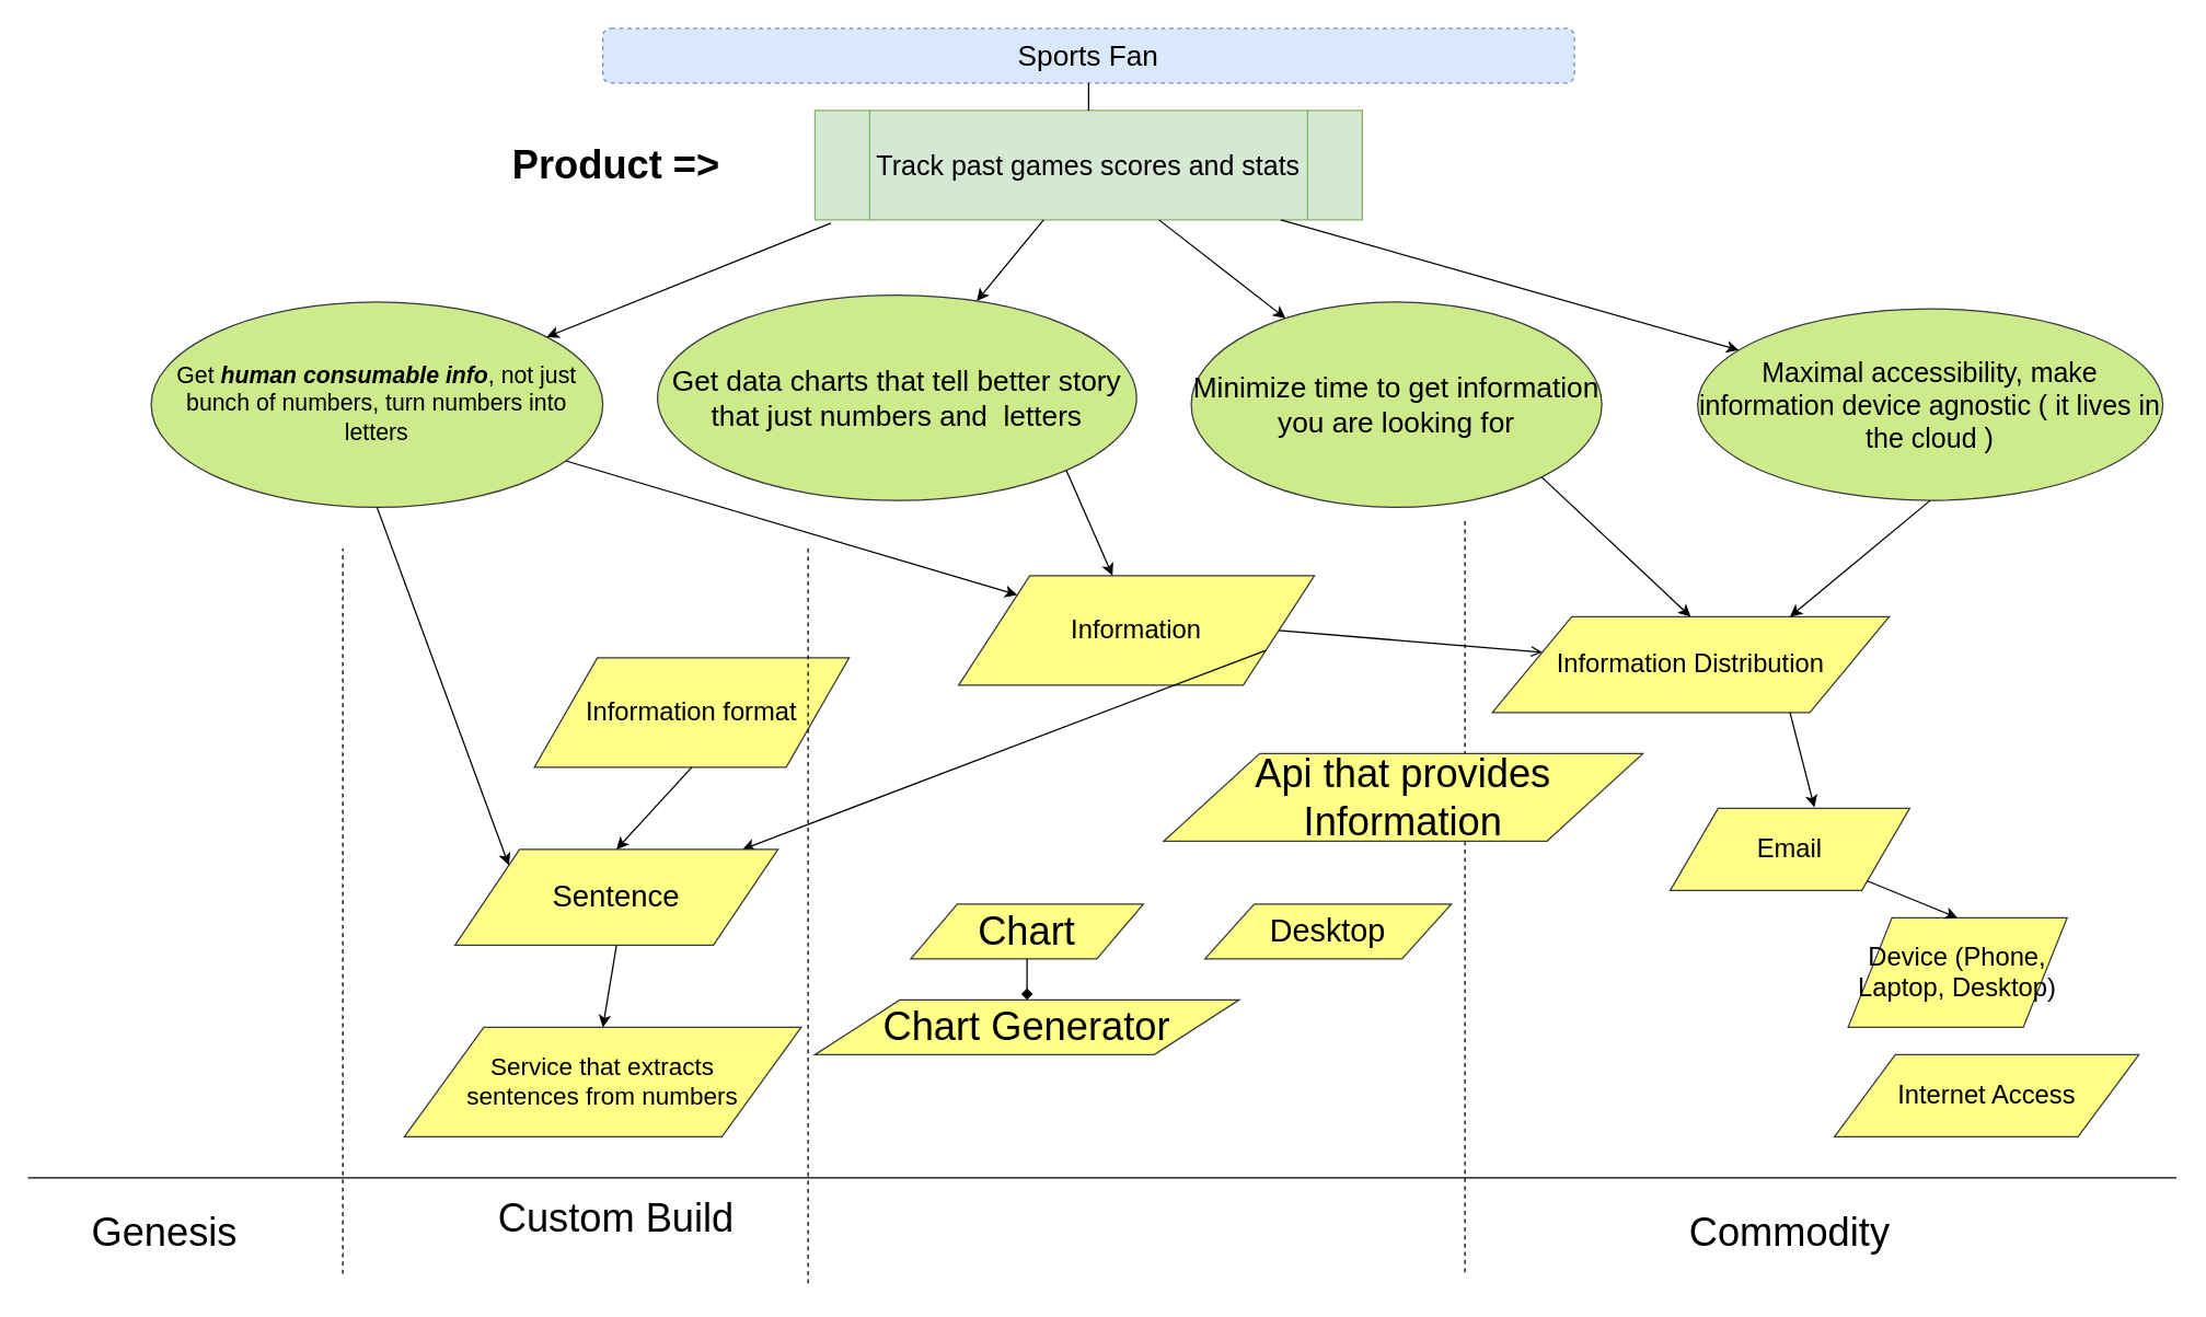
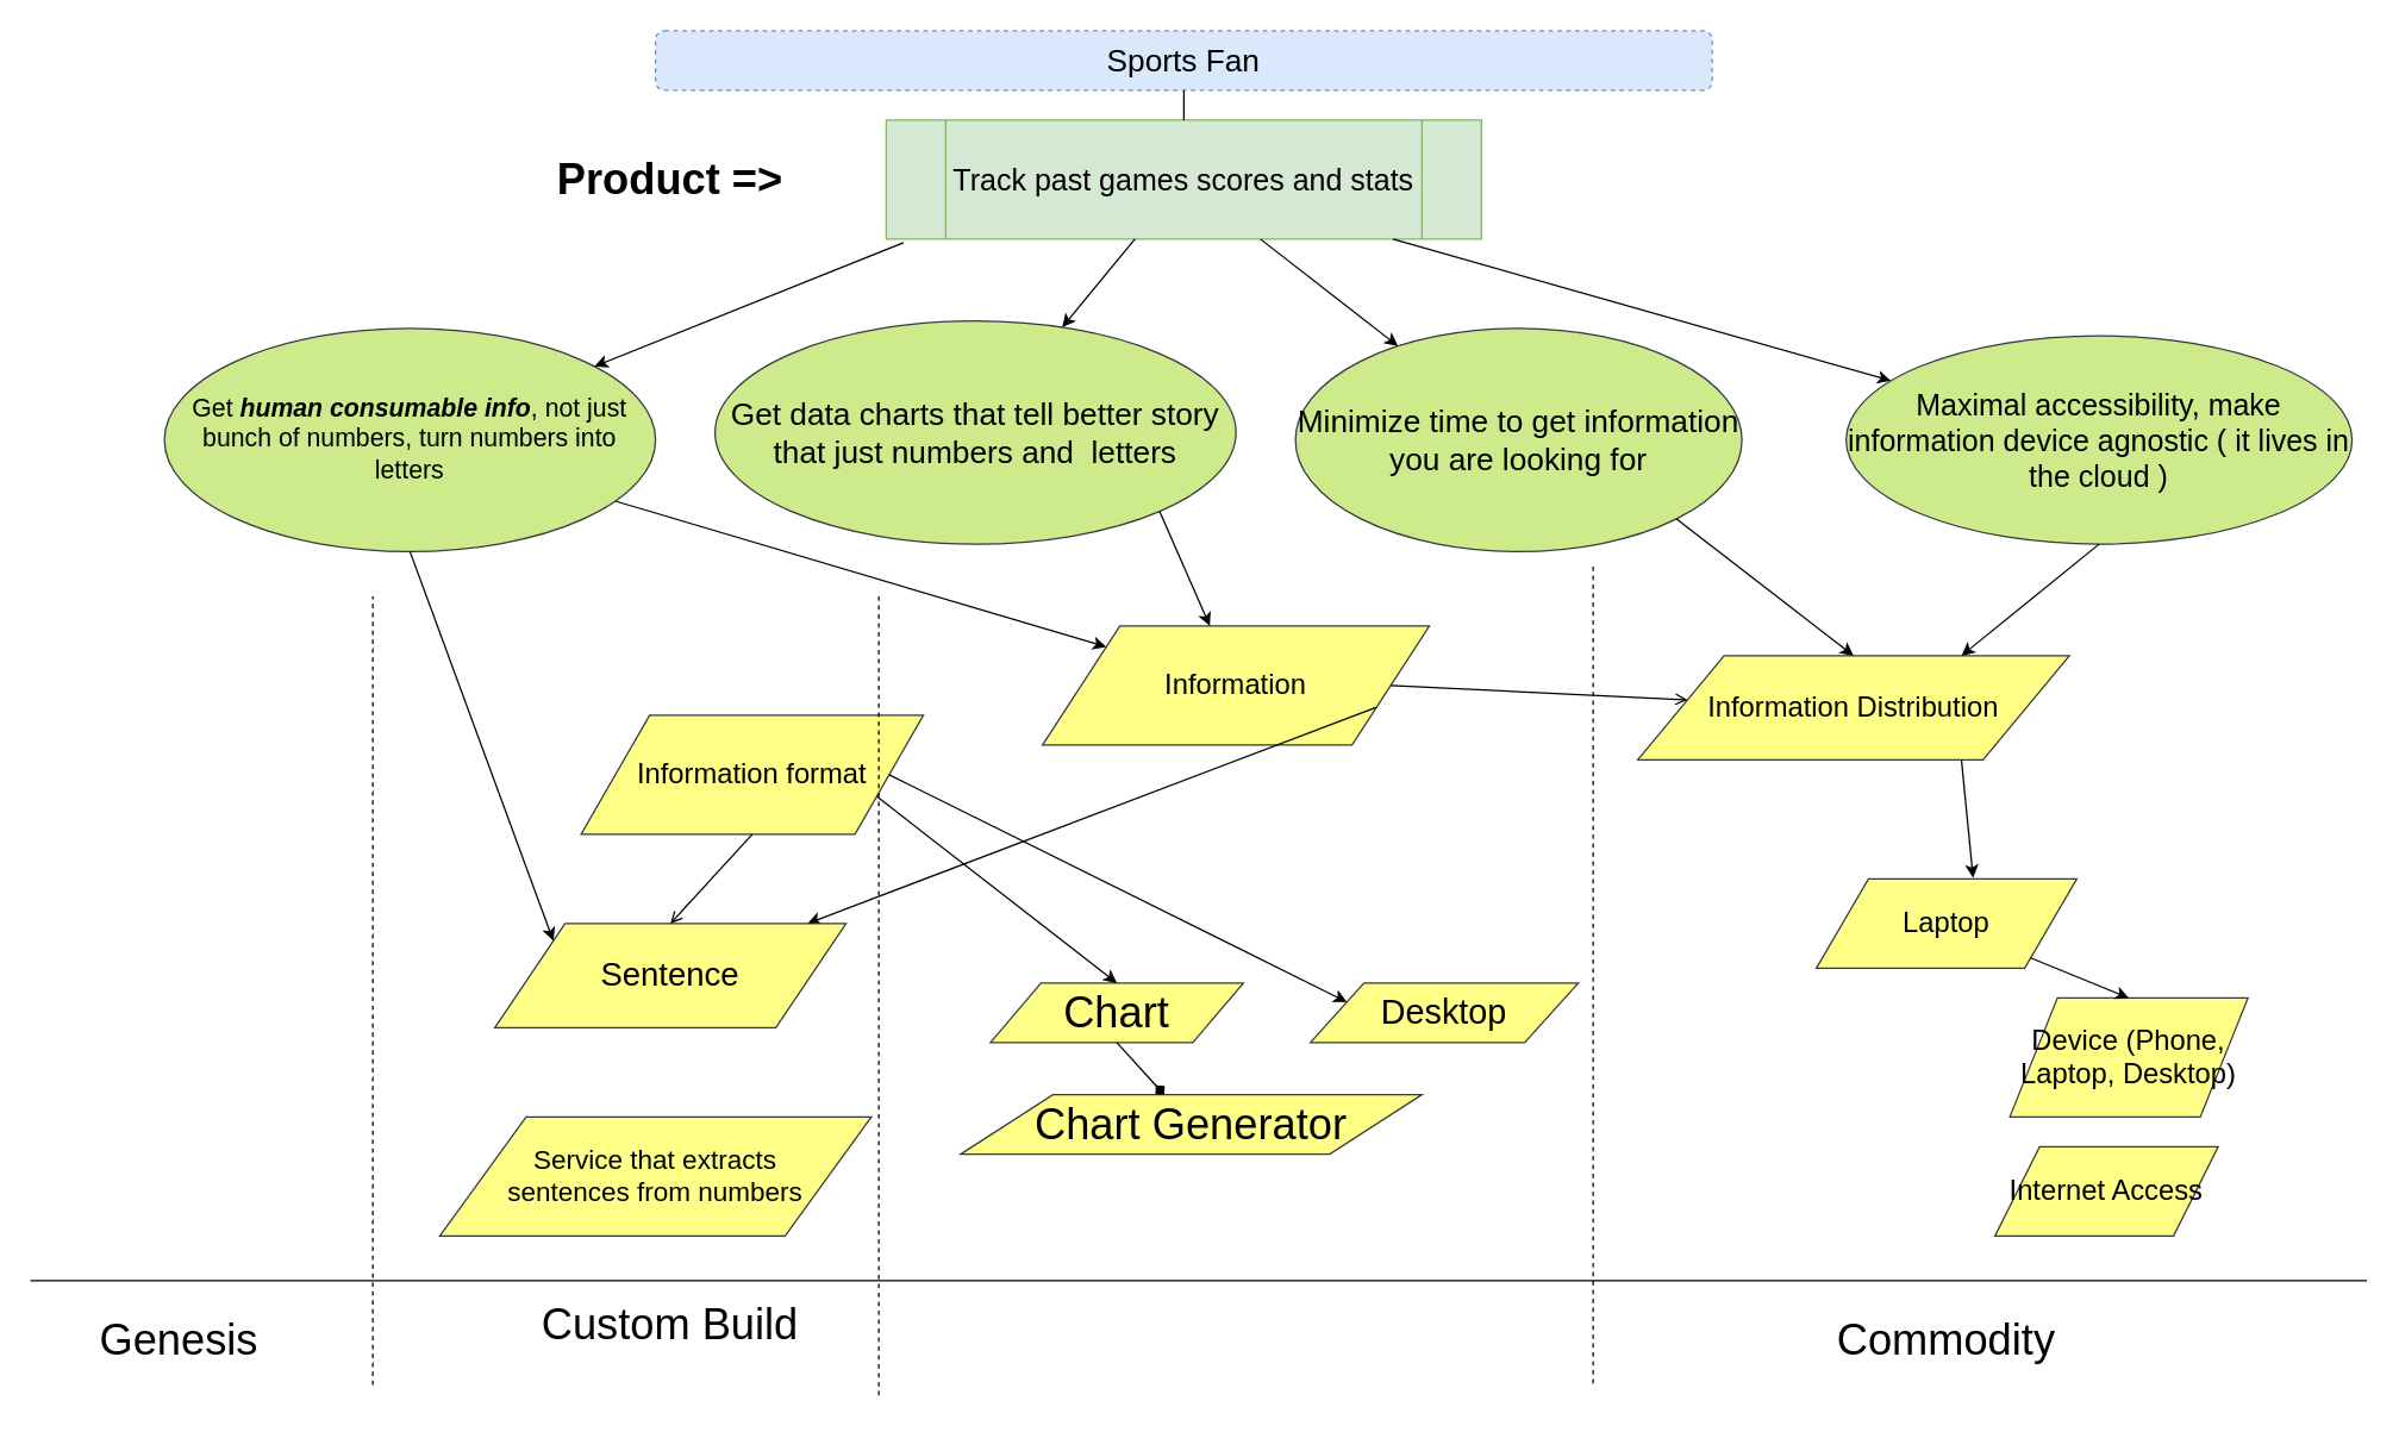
  <mxCell id="0" />
  <mxCell id="1" parent="0" />
  <mxCell id="2" value="Sports Fan" style="rounded=1;whiteSpace=wrap;html=1;fillColor=#dae8fc;strokeColor=#6c8ebf;fontSize=21;dashed=1;" vertex="1" parent="1"><mxGeometry x="440" y="20" width="710" height="40" as="geometry" /></mxCell>
  <mxCell id="3" value="Product =&amp;gt;" style="text;html=1;strokeColor=none;fillColor=none;align=center;verticalAlign=middle;whiteSpace=wrap;rounded=0;fontStyle=1;fontSize=29;" vertex="1" parent="1"><mxGeometry x="320" y="87.5" width="260" height="65" as="geometry" /></mxCell>
  <mxCell id="4" value="Track past games scores and stats" style="shape=process;whiteSpace=wrap;html=1;backgroundOutline=1;fillColor=#d5e8d4;strokeColor=#82b366;fontSize=20;fontStyle=0" vertex="1" parent="1"><mxGeometry x="595" y="80" width="400" height="80" as="geometry" /></mxCell>
  <mxCell id="5" value="Get &lt;i style=&quot;font-size: 17px;&quot;&gt;&lt;b style=&quot;font-size: 17px;&quot;&gt;human consumable info&lt;/b&gt;&lt;/i&gt;, not just bunch of numbers, turn numbers into letters" style="ellipse;whiteSpace=wrap;html=1;fillColor=#cdeb8b;strokeColor=#36393d;fontSize=17;" vertex="1" parent="1"><mxGeometry x="110" y="220" width="330" height="150" as="geometry" /></mxCell>
  <mxCell id="6" value="Minimize time to get information you are looking for" style="ellipse;whiteSpace=wrap;html=1;fillColor=#cdeb8b;strokeColor=#36393d;fontSize=21;" vertex="1" parent="1"><mxGeometry x="870" y="220" width="300" height="150" as="geometry" /></mxCell>
  <mxCell id="7" value="Maximal accessibility, make information device agnostic ( it lives in the cloud )" style="ellipse;whiteSpace=wrap;html=1;fillColor=#cdeb8b;strokeColor=#36393d;fontSize=20;" vertex="1" parent="1"><mxGeometry x="1240" y="225" width="340" height="140" as="geometry" /></mxCell>
  <mxCell id="8" value="Get data charts that tell better story that just numbers and&amp;nbsp; letters" style="ellipse;whiteSpace=wrap;html=1;fillColor=#cdeb8b;strokeColor=#36393d;fontSize=21;" vertex="1" parent="1"><mxGeometry x="480" y="215" width="350" height="150" as="geometry" /></mxCell>
  <mxCell id="9" value="" style="endArrow=classic;html=1;exitX=0.029;exitY=1.03;exitDx=0;exitDy=0;exitPerimeter=0;" edge="1" parent="1" source="4" target="5"><mxGeometry width="50" height="50" relative="1" as="geometry"><mxPoint x="320" y="160" as="sourcePoint" /><mxPoint x="110" y="470" as="targetPoint" /></mxGeometry></mxCell>
  <mxCell id="10" value="" style="endArrow=classic;html=1;" edge="1" parent="1" source="4" target="6"><mxGeometry width="50" height="50" relative="1" as="geometry"><mxPoint x="50" y="400" as="sourcePoint" /><mxPoint x="100" y="350" as="targetPoint" /></mxGeometry></mxCell>
  <mxCell id="11" value="" style="endArrow=classic;html=1;" edge="1" parent="1" source="4" target="7"><mxGeometry width="50" height="50" relative="1" as="geometry"><mxPoint x="50" y="400" as="sourcePoint" /><mxPoint x="100" y="350" as="targetPoint" /></mxGeometry></mxCell>
  <mxCell id="12" value="" style="endArrow=classic;html=1;" edge="1" parent="1" source="4" target="8"><mxGeometry width="50" height="50" relative="1" as="geometry"><mxPoint x="50" y="400" as="sourcePoint" /><mxPoint x="100" y="350" as="targetPoint" /></mxGeometry></mxCell>
  <mxCell id="13" value="" style="endArrow=none;html=1;fontSize=19;" edge="1" parent="1" source="2" target="4"><mxGeometry width="50" height="50" relative="1" as="geometry"><mxPoint x="50" y="400" as="sourcePoint" /><mxPoint x="100" y="350" as="targetPoint" /></mxGeometry></mxCell>
  <mxCell id="14" value="Information&lt;br&gt;" style="shape=parallelogram;perimeter=parallelogramPerimeter;whiteSpace=wrap;html=1;fontSize=19;fillColor=#ffff88;strokeColor=#36393d;" vertex="1" parent="1"><mxGeometry x="700" y="420" width="260" height="80" as="geometry" /></mxCell>
  <mxCell id="15" value="Information format" style="shape=parallelogram;perimeter=parallelogramPerimeter;whiteSpace=wrap;html=1;fontSize=19;fillColor=#ffff88;strokeColor=#36393d;" vertex="1" parent="1"><mxGeometry x="390" y="480" width="230" height="80" as="geometry" /></mxCell>
  <mxCell id="16" value="" style="endArrow=classic;html=1;fontSize=19;" edge="1" parent="1" source="5" target="14"><mxGeometry width="50" height="50" relative="1" as="geometry"><mxPoint x="30" y="670" as="sourcePoint" /><mxPoint x="80" y="620" as="targetPoint" /></mxGeometry></mxCell>
- <mxCell id="17" value="Email" style="shape=parallelogram;perimeter=parallelogramPerimeter;whiteSpace=wrap;html=1;fontSize=19;fillColor=#ffff88;strokeColor=#36393d;" vertex="1" parent="1"><mxGeometry x="1220" y="590" width="175" height="60" as="geometry" /></mxCell>
+ <mxCell id="17" value="Laptop" style="shape=parallelogram;perimeter=parallelogramPerimeter;whiteSpace=wrap;html=1;fontSize=19;fillColor=#ffff88;strokeColor=#36393d;" vertex="1" parent="1"><mxGeometry x="1220" y="590" width="175" height="60" as="geometry" /></mxCell>
  <mxCell id="18" value="Device (Phone, &lt;br&gt;Laptop, Desktop)" style="shape=parallelogram;perimeter=parallelogramPerimeter;whiteSpace=wrap;html=1;fontSize=19;fillColor=#ffff88;strokeColor=#36393d;" vertex="1" parent="1"><mxGeometry x="1350" y="670" width="160" height="80" as="geometry" /></mxCell>
- <mxCell id="19" value="Internet Access" style="shape=parallelogram;perimeter=parallelogramPerimeter;whiteSpace=wrap;html=1;fontSize=19;fillColor=#ffff88;strokeColor=#36393d;" vertex="1" parent="1"><mxGeometry x="1340" y="770" width="222.5" height="60" as="geometry" /></mxCell>
+ <mxCell id="19" value="Internet Access" style="shape=parallelogram;perimeter=parallelogramPerimeter;whiteSpace=wrap;html=1;fontSize=19;fillColor=#ffff88;strokeColor=#36393d;" vertex="1" parent="1"><mxGeometry x="1340" y="770" width="150" height="60" as="geometry" /></mxCell>
  <mxCell id="20" value="" style="endArrow=classic;html=1;fontSize=19;entryX=0.5;entryY=0;entryDx=0;entryDy=0;" edge="1" parent="1" source="17" target="18"><mxGeometry width="50" height="50" relative="1" as="geometry"><mxPoint x="1070" y="840" as="sourcePoint" /><mxPoint x="1425.226" y="713.467" as="targetPoint" /></mxGeometry></mxCell>
  <mxCell id="21" value="" style="endArrow=none;html=1;fontSize=19;" edge="1" parent="1"><mxGeometry width="50" height="50" relative="1" as="geometry"><mxPoint x="20" y="860" as="sourcePoint" /><mxPoint x="1590" y="860" as="targetPoint" /></mxGeometry></mxCell>
  <mxCell id="22" value="Genesis&lt;br style=&quot;font-size: 29px;&quot;&gt;" style="text;html=1;strokeColor=none;fillColor=none;align=center;verticalAlign=middle;whiteSpace=wrap;rounded=0;fontSize=29;" vertex="1" parent="1"><mxGeometry x="50" y="890" width="140" height="20" as="geometry" /></mxCell>
  <mxCell id="23" value="" style="endArrow=none;dashed=1;html=1;fontSize=21;" edge="1" parent="1"><mxGeometry width="50" height="50" relative="1" as="geometry"><mxPoint x="250" y="930" as="sourcePoint" /><mxPoint x="250" y="400" as="targetPoint" /></mxGeometry></mxCell>
  <mxCell id="24" value="Custom Build" style="text;html=1;strokeColor=none;fillColor=none;align=center;verticalAlign=middle;whiteSpace=wrap;rounded=0;fontSize=29;" vertex="1" parent="1"><mxGeometry x="340" y="880" width="220" height="20" as="geometry" /></mxCell>
  <mxCell id="25" value="" style="endArrow=none;dashed=1;html=1;fontSize=21;" edge="1" parent="1"><mxGeometry width="50" height="50" relative="1" as="geometry"><mxPoint x="590" y="400" as="sourcePoint" /><mxPoint x="590" y="940" as="targetPoint" /></mxGeometry></mxCell>
  <mxCell id="26" value="" style="endArrow=none;dashed=1;html=1;fontSize=21;" edge="1" parent="1"><mxGeometry width="50" height="50" relative="1" as="geometry"><mxPoint x="1070" y="380" as="sourcePoint" /><mxPoint x="1070" y="930" as="targetPoint" /></mxGeometry></mxCell>
  <mxCell id="27" value="Commodity" style="text;html=1;strokeColor=none;fillColor=none;align=center;verticalAlign=middle;whiteSpace=wrap;rounded=0;fontSize=29;" vertex="1" parent="1"><mxGeometry x="1190" y="870" width="235" height="60" as="geometry" /></mxCell>
- <mxCell id="28" value="Information Distribution" style="shape=parallelogram;perimeter=parallelogramPerimeter;whiteSpace=wrap;html=1;fontSize=19;fillColor=#ffff88;strokeColor=#36393d;" vertex="1" parent="1"><mxGeometry x="1090" y="450" width="290" height="70" as="geometry" /></mxCell>
+ <mxCell id="28" value="Information Distribution" style="shape=parallelogram;perimeter=parallelogramPerimeter;whiteSpace=wrap;html=1;fontSize=19;fillColor=#ffff88;strokeColor=#36393d;" vertex="1" parent="1"><mxGeometry x="1100" y="440" width="290" height="70" as="geometry" /></mxCell>
  <mxCell id="29" value="" style="endArrow=open;html=1;fontSize=29;exitX=1;exitY=0.5;exitDx=0;exitDy=0;" edge="1" parent="1" source="14" target="28"><mxGeometry width="50" height="50" relative="1" as="geometry"><mxPoint x="20" y="1010" as="sourcePoint" /><mxPoint x="70" y="960" as="targetPoint" /></mxGeometry></mxCell>
  <mxCell id="30" value="" style="endArrow=classic;html=1;fontSize=29;entryX=0.602;entryY=-0.011;entryDx=0;entryDy=0;entryPerimeter=0;exitX=0.75;exitY=1;exitDx=0;exitDy=0;" edge="1" parent="1" source="28" target="17"><mxGeometry width="50" height="50" relative="1" as="geometry"><mxPoint x="20" y="1010" as="sourcePoint" /><mxPoint x="70" y="960" as="targetPoint" /></mxGeometry></mxCell>
  <mxCell id="31" value="" style="endArrow=classic;html=1;fontSize=29;entryX=0.5;entryY=0;entryDx=0;entryDy=0;exitX=1;exitY=1;exitDx=0;exitDy=0;" edge="1" parent="1" source="6" target="28"><mxGeometry width="50" height="50" relative="1" as="geometry"><mxPoint x="20" y="1010" as="sourcePoint" /><mxPoint x="70" y="960" as="targetPoint" /></mxGeometry></mxCell>
  <mxCell id="32" value="" style="endArrow=classic;html=1;fontSize=29;entryX=0.75;entryY=0;entryDx=0;entryDy=0;exitX=0.5;exitY=1;exitDx=0;exitDy=0;" edge="1" parent="1" source="7" target="28"><mxGeometry width="50" height="50" relative="1" as="geometry"><mxPoint x="20" y="1010" as="sourcePoint" /><mxPoint x="70" y="960" as="targetPoint" /></mxGeometry></mxCell>
  <mxCell id="33" value="" style="endArrow=classic;html=1;fontSize=29;exitX=1;exitY=1;exitDx=0;exitDy=0;" edge="1" parent="1" source="8" target="14"><mxGeometry width="50" height="50" relative="1" as="geometry"><mxPoint x="20" y="1010" as="sourcePoint" /><mxPoint x="70" y="960" as="targetPoint" /></mxGeometry></mxCell>
- <mxCell id="34" value="Chart Generator" style="shape=parallelogram;perimeter=parallelogramPerimeter;whiteSpace=wrap;html=1;fontSize=29;fillColor=#ffff88;strokeColor=#36393d;" vertex="1" parent="1"><mxGeometry x="595" y="730" width="310" height="40" as="geometry" /></mxCell>
+ <mxCell id="34" value="Chart Generator" style="shape=parallelogram;perimeter=parallelogramPerimeter;whiteSpace=wrap;html=1;fontSize=29;fillColor=#ffff88;strokeColor=#36393d;" vertex="1" parent="1"><mxGeometry x="645" y="735" width="310" height="40" as="geometry" /></mxCell>
  <mxCell id="35" value="Chart" style="shape=parallelogram;perimeter=parallelogramPerimeter;whiteSpace=wrap;html=1;fontSize=29;fillColor=#ffff88;strokeColor=#36393d;" vertex="1" parent="1"><mxGeometry x="665" y="660" width="170" height="40" as="geometry" /></mxCell>
- <mxCell id="37" value="Api that provides Information" style="shape=parallelogram;perimeter=parallelogramPerimeter;whiteSpace=wrap;html=1;fontSize=29;fillColor=#ffff88;strokeColor=#36393d;" vertex="1" parent="1"><mxGeometry x="850" y="550" width="350" height="63.91" as="geometry" /></mxCell>
+ <mxCell id="36" value="" style="endArrow=classic;html=1;fontSize=29;exitX=1;exitY=0.75;exitDx=0;exitDy=0;entryX=0.5;entryY=0;entryDx=0;entryDy=0;" edge="1" parent="1" source="15" target="35"><mxGeometry width="50" height="50" relative="1" as="geometry"><mxPoint x="20" y="1010" as="sourcePoint" /><mxPoint x="70" y="960" as="targetPoint" /></mxGeometry></mxCell>
  <mxCell id="38" value="" style="endArrow=classic;html=1;fontSize=29;exitX=1;exitY=0.75;exitDx=0;exitDy=0;" edge="1" parent="1" source="14" target="40"><mxGeometry width="50" height="50" relative="1" as="geometry"><mxPoint x="20" y="1010" as="sourcePoint" /><mxPoint x="70" y="960" as="targetPoint" /></mxGeometry></mxCell>
  <mxCell id="39" value="" style="endArrow=diamond;html=1;fontSize=29;exitX=0.5;exitY=1;exitDx=0;exitDy=0;" edge="1" parent="1" source="35" target="34"><mxGeometry width="50" height="50" relative="1" as="geometry"><mxPoint x="-165" y="1030" as="sourcePoint" /><mxPoint x="-115" y="980" as="targetPoint" /></mxGeometry></mxCell>
  <mxCell id="40" value="Sentence" style="shape=parallelogram;perimeter=parallelogramPerimeter;whiteSpace=wrap;html=1;fontSize=22;fillColor=#ffff88;strokeColor=#36393d;" vertex="1" parent="1"><mxGeometry x="332" y="620" width="236" height="70" as="geometry" /></mxCell>
  <mxCell id="41" value="Service that extracts&lt;br&gt;sentences from numbers" style="shape=parallelogram;perimeter=parallelogramPerimeter;whiteSpace=wrap;html=1;fontSize=18;fillColor=#ffff88;strokeColor=#36393d;" vertex="1" parent="1"><mxGeometry x="295" y="750" width="290" height="80" as="geometry" /></mxCell>
- <mxCell id="42" value="" style="endArrow=classic;html=1;fontSize=18;exitX=0.5;exitY=1;exitDx=0;exitDy=0;entryX=0.5;entryY=0;entryDx=0;entryDy=0;" edge="1" parent="1" source="15" target="40"><mxGeometry width="50" height="50" relative="1" as="geometry"><mxPoint x="20" y="1010" as="sourcePoint" /><mxPoint x="70" y="960" as="targetPoint" /></mxGeometry></mxCell>
- <mxCell id="43" value="" style="endArrow=classic;html=1;fontSize=18;exitX=0.5;exitY=1;exitDx=0;exitDy=0;entryX=0.5;entryY=0;entryDx=0;entryDy=0;" edge="1" parent="1" source="40" target="41"><mxGeometry width="50" height="50" relative="1" as="geometry"><mxPoint x="20" y="1010" as="sourcePoint" /><mxPoint x="70" y="960" as="targetPoint" /></mxGeometry></mxCell>
+ <mxCell id="42" value="" style="endArrow=open;html=1;fontSize=18;exitX=0.5;exitY=1;exitDx=0;exitDy=0;entryX=0.5;entryY=0;entryDx=0;entryDy=0;" edge="1" parent="1" source="15" target="40"><mxGeometry width="50" height="50" relative="1" as="geometry"><mxPoint x="20" y="1010" as="sourcePoint" /><mxPoint x="70" y="960" as="targetPoint" /></mxGeometry></mxCell>
  <mxCell id="44" value="Desktop" style="shape=parallelogram;perimeter=parallelogramPerimeter;whiteSpace=wrap;html=1;fontSize=23;fillColor=#ffff88;strokeColor=#36393d;" vertex="1" parent="1"><mxGeometry x="880" y="660" width="180" height="40" as="geometry" /></mxCell>
+ <mxCell id="45" value="" style="endArrow=classic;html=1;fontSize=18;exitX=1;exitY=0.5;exitDx=0;exitDy=0;entryX=0;entryY=0.25;entryDx=0;entryDy=0;" edge="1" parent="1" source="15" target="44"><mxGeometry width="50" height="50" relative="1" as="geometry"><mxPoint x="20" y="1010" as="sourcePoint" /><mxPoint x="70" y="960" as="targetPoint" /></mxGeometry></mxCell>
  <mxCell id="46" value="" style="endArrow=classic;html=1;fontSize=23;exitX=0.5;exitY=1;exitDx=0;exitDy=0;entryX=0;entryY=0;entryDx=0;entryDy=0;" edge="1" parent="1" source="5" target="40"><mxGeometry width="50" height="50" relative="1" as="geometry"><mxPoint x="20" y="1010" as="sourcePoint" /><mxPoint x="70" y="960" as="targetPoint" /></mxGeometry></mxCell>
